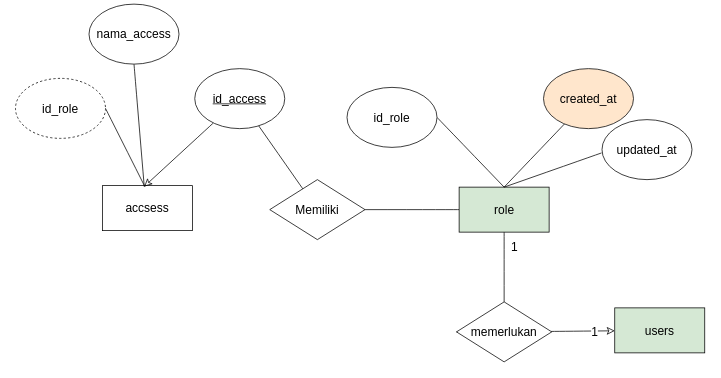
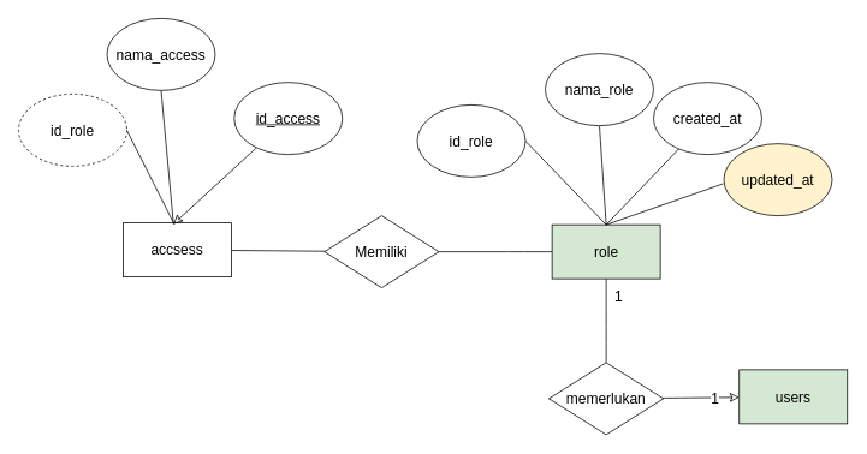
  <mxCell id="0" />
  <mxCell id="1" parent="0" />
  <mxCell id="2" value="users" style="rounded=0;whiteSpace=wrap;html=1;fontSize=16;fillColor=#d5e8d4;" vertex="1" parent="1"><mxGeometry x="819" y="410" width="120" height="60" as="geometry" /></mxCell>
  <mxCell id="3" value="" style="edgeStyle=none;curved=1;rounded=0;orthogonalLoop=1;jettySize=auto;html=1;fontSize=12;startSize=8;endSize=8;endArrow=none;endFill=0;" edge="1" parent="1" source="6" target="10"><mxGeometry relative="1" as="geometry" /></mxCell>
  <mxCell id="4" value="1" style="edgeLabel;html=1;align=center;verticalAlign=middle;resizable=0;points=[];fontSize=16;" vertex="1" connectable="0" parent="3"><mxGeometry x="-0.583" relative="1" as="geometry"><mxPoint x="13" as="offset" /></mxGeometry></mxCell>
  <mxCell id="5" style="edgeStyle=none;curved=1;rounded=0;orthogonalLoop=1;jettySize=auto;html=1;entryX=1;entryY=0.5;entryDx=0;entryDy=0;fontSize=12;startSize=8;endSize=8;endArrow=none;endFill=0;" edge="1" parent="1" source="6" target="18"><mxGeometry relative="1" as="geometry" /></mxCell>
  <mxCell id="6" value="role" style="rounded=0;whiteSpace=wrap;html=1;fontSize=16;fillColor=#d5e8d4;" vertex="1" parent="1"><mxGeometry x="611.5" y="249" width="120" height="60" as="geometry" /></mxCell>
  <mxCell id="7" style="edgeStyle=none;curved=1;rounded=0;orthogonalLoop=1;jettySize=auto;html=1;exitX=0;exitY=0.5;exitDx=0;exitDy=0;fontSize=12;startSize=8;endSize=8;" edge="1" parent="1" source="10"><mxGeometry relative="1" as="geometry"><mxPoint x="674" y="442" as="targetPoint" /></mxGeometry></mxCell>
  <mxCell id="8" value="" style="edgeStyle=none;curved=1;rounded=0;orthogonalLoop=1;jettySize=auto;html=1;fontSize=12;startSize=8;endSize=8;endArrow=classic;endFill=0;" edge="1" parent="1" source="10" target="2"><mxGeometry relative="1" as="geometry" /></mxCell>
  <mxCell id="9" value="1" style="edgeLabel;html=1;align=center;verticalAlign=middle;resizable=0;points=[];fontSize=16;" vertex="1" connectable="0" parent="8"><mxGeometry x="0.341" y="-1" relative="1" as="geometry"><mxPoint as="offset" /></mxGeometry></mxCell>
  <mxCell id="10" value="memerlukan" style="rhombus;whiteSpace=wrap;html=1;fontSize=16;" vertex="1" parent="1"><mxGeometry x="608" y="402" width="127" height="80" as="geometry" /></mxCell>
  <mxCell id="11" style="edgeStyle=none;curved=1;rounded=0;orthogonalLoop=1;jettySize=auto;html=1;exitX=1;exitY=0.5;exitDx=0;exitDy=0;fontSize=12;startSize=8;endSize=8;entryX=0.5;entryY=0;entryDx=0;entryDy=0;endArrow=none;endFill=0;" edge="1" parent="1" source="12" target="6"><mxGeometry relative="1" as="geometry"><mxPoint x="640.671" y="219.886" as="targetPoint" /></mxGeometry></mxCell>
  <mxCell id="12" value="id_role" style="ellipse;whiteSpace=wrap;html=1;fontSize=16;" vertex="1" parent="1"><mxGeometry x="462" y="116" width="120" height="80" as="geometry" /></mxCell>
+ <mxCell id="13" style="edgeStyle=none;curved=1;rounded=0;orthogonalLoop=1;jettySize=auto;html=1;exitX=0.5;exitY=1;exitDx=0;exitDy=0;entryX=0.5;entryY=0;entryDx=0;entryDy=0;fontSize=12;startSize=8;endSize=8;endArrow=none;endFill=0;" edge="1" parent="1" source="14" target="6"><mxGeometry relative="1" as="geometry" /></mxCell>
+ <mxCell id="14" value="nama_role" style="ellipse;whiteSpace=wrap;html=1;fontSize=16;" vertex="1" parent="1"><mxGeometry x="604" y="59" width="120" height="80" as="geometry" /></mxCell>
  <mxCell id="15" style="edgeStyle=none;curved=1;rounded=0;orthogonalLoop=1;jettySize=auto;html=1;entryX=0.5;entryY=0;entryDx=0;entryDy=0;fontSize=12;startSize=8;endSize=8;endArrow=none;endFill=0;" edge="1" parent="1" source="16" target="6"><mxGeometry relative="1" as="geometry" /></mxCell>
- <mxCell id="16" value="created_at" style="ellipse;whiteSpace=wrap;html=1;fontSize=16;fillColor=#ffe6cc;" vertex="1" parent="1"><mxGeometry x="724" y="91" width="120" height="80" as="geometry" /></mxCell>
- <mxCell id="17" value="" style="edgeStyle=none;curved=1;rounded=0;orthogonalLoop=1;jettySize=auto;html=1;fontSize=12;startSize=8;endSize=8;endArrow=none;endFill=0;" edge="1" parent="1" source="18" target="25"><mxGeometry relative="1" as="geometry" /></mxCell>
+ <mxCell id="16" value="created_at" style="ellipse;whiteSpace=wrap;html=1;fontSize=16;" vertex="1" parent="1"><mxGeometry x="724" y="91" width="120" height="80" as="geometry" /></mxCell>
+ <mxCell id="17" value="" style="edgeStyle=none;curved=1;rounded=0;orthogonalLoop=1;jettySize=auto;html=1;fontSize=12;startSize=8;endSize=8;endArrow=none;endFill=0;" edge="1" parent="1" source="18" target="19"><mxGeometry relative="1" as="geometry" /></mxCell>
  <mxCell id="18" value="Memiliki" style="rhombus;whiteSpace=wrap;html=1;fontSize=16;" vertex="1" parent="1"><mxGeometry x="359" y="239" width="127" height="80" as="geometry" /></mxCell>
  <mxCell id="19" value="accsess" style="rounded=0;whiteSpace=wrap;html=1;fontSize=16;" vertex="1" parent="1"><mxGeometry x="136" y="247" width="120" height="60" as="geometry" /></mxCell>
  <mxCell id="20" style="edgeStyle=none;curved=1;rounded=0;orthogonalLoop=1;jettySize=auto;html=1;exitX=1;exitY=0.5;exitDx=0;exitDy=0;fontSize=12;startSize=8;endSize=8;endArrow=none;endFill=0;entryX=0.471;entryY=0.023;entryDx=0;entryDy=0;entryPerimeter=0;" edge="1" parent="1" source="21" target="19"><mxGeometry relative="1" as="geometry"><mxPoint x="192" y="249" as="targetPoint" /></mxGeometry></mxCell>
  <mxCell id="21" value="id_role" style="ellipse;whiteSpace=wrap;html=1;fontSize=16;dashed=1;" vertex="1" parent="1"><mxGeometry x="20" y="104" width="120" height="80" as="geometry" /></mxCell>
  <mxCell id="22" style="edgeStyle=none;curved=1;rounded=0;orthogonalLoop=1;jettySize=auto;html=1;exitX=0.5;exitY=1;exitDx=0;exitDy=0;fontSize=12;startSize=8;endSize=8;endArrow=none;endFill=0;entryX=0.464;entryY=0.024;entryDx=0;entryDy=0;entryPerimeter=0;" edge="1" parent="1" source="23" target="19"><mxGeometry relative="1" as="geometry"><mxPoint x="193" y="245" as="targetPoint" /></mxGeometry></mxCell>
- <mxCell id="23" value="nama_access" style="ellipse;whiteSpace=wrap;html=1;fontSize=16;" vertex="1" parent="1"><mxGeometry x="118" y="5" width="120" height="80" as="geometry" /></mxCell>
+ <mxCell id="23" value="nama_access" style="ellipse;whiteSpace=wrap;html=1;fontSize=16;" vertex="1" parent="1"><mxGeometry x="118" y="20" width="120" height="80" as="geometry" /></mxCell>
  <mxCell id="24" style="edgeStyle=none;curved=1;rounded=0;orthogonalLoop=1;jettySize=auto;html=1;entryX=0.464;entryY=0.019;entryDx=0;entryDy=0;fontSize=12;startSize=8;endSize=8;endArrow=classic;endFill=0;entryPerimeter=0;" edge="1" parent="1" source="25" target="19"><mxGeometry relative="1" as="geometry"><mxPoint x="186" y="210" as="targetPoint" /></mxGeometry></mxCell>
  <mxCell id="25" value="&lt;u&gt;id_access&lt;/u&gt;" style="ellipse;whiteSpace=wrap;html=1;fontSize=16;" vertex="1" parent="1"><mxGeometry x="259" y="91" width="120" height="80" as="geometry" /></mxCell>
- <mxCell id="26" value="updated_at" style="ellipse;whiteSpace=wrap;html=1;fontSize=16;" vertex="1" parent="1"><mxGeometry x="802" y="159" width="120" height="80" as="geometry" /></mxCell>
+ <mxCell id="26" value="updated_at" style="ellipse;whiteSpace=wrap;html=1;fontSize=16;fillColor=#fff2cc;" vertex="1" parent="1"><mxGeometry x="802" y="159" width="120" height="80" as="geometry" /></mxCell>
  <mxCell id="27" style="edgeStyle=none;curved=1;rounded=0;orthogonalLoop=1;jettySize=auto;html=1;entryX=0.5;entryY=0;entryDx=0;entryDy=0;fontSize=12;startSize=8;endSize=8;endArrow=none;endFill=0;exitX=-0.005;exitY=0.555;exitDx=0;exitDy=0;exitPerimeter=0;" edge="1" parent="1" source="26" target="6"><mxGeometry relative="1" as="geometry"><mxPoint x="770" y="207" as="sourcePoint" /><mxPoint x="682" y="259" as="targetPoint" /></mxGeometry></mxCell>
